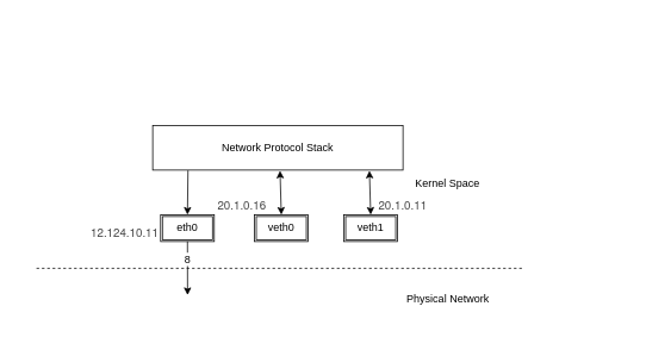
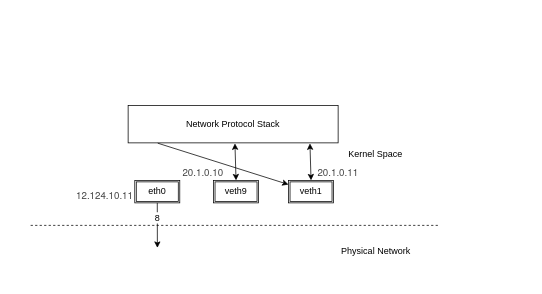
  <mxCell id="0" />
  <mxCell id="1" parent="0" />
  <mxCell id="2" value="Network Protocol Stack" style="rounded=0;whiteSpace=wrap;html=1;" vertex="1" parent="1"><mxGeometry x="170" y="140" width="280" height="50" as="geometry" /></mxCell>
  <mxCell id="3" value="eth0" style="shape=ext;double=1;rounded=0;whiteSpace=wrap;html=1;" vertex="1" parent="1"><mxGeometry x="178.88" y="240" width="60" height="30" as="geometry" /></mxCell>
- <mxCell id="4" value="veth0" style="shape=ext;double=1;rounded=0;whiteSpace=wrap;html=1;" vertex="1" parent="1"><mxGeometry x="283.88" y="240" width="60" height="30" as="geometry" /></mxCell>
+ <mxCell id="4" value="veth9" style="shape=ext;double=1;rounded=0;whiteSpace=wrap;html=1;" vertex="1" parent="1"><mxGeometry x="283.88" y="240" width="60" height="30" as="geometry" /></mxCell>
  <mxCell id="5" value="Kernel Space" style="text;html=1;strokeColor=none;fillColor=none;align=center;verticalAlign=middle;whiteSpace=wrap;rounded=0;" vertex="1" parent="1"><mxGeometry x="460" y="190" width="80" height="30" as="geometry" /></mxCell>
  <mxCell id="6" value="" style="endArrow=classic;html=1;entryX=0.5;entryY=0;entryDx=0;entryDy=0;exitX=0.788;exitY=1.014;exitDx=0;exitDy=0;exitPerimeter=0;startArrow=classic;startFill=1;" edge="1" parent="1" target="4"><mxGeometry width="50" height="50" relative="1" as="geometry"><mxPoint x="312.423" y="190.7" as="sourcePoint" /><mxPoint x="243.88" y="190" as="targetPoint" /></mxGeometry></mxCell>
- <mxCell id="7" value="" style="endArrow=classic;html=1;entryX=0.5;entryY=0;entryDx=0;entryDy=0;exitX=0.141;exitY=1.008;exitDx=0;exitDy=0;exitPerimeter=0;" edge="1" parent="1" source="2" target="3"><mxGeometry width="50" height="50" relative="1" as="geometry"><mxPoint x="314.2" y="340.84" as="sourcePoint" /><mxPoint x="313.88" y="370" as="targetPoint" /></mxGeometry></mxCell>
+ <mxCell id="7" value="" style="endArrow=classic;html=1;exitX=0.141;exitY=1.008;exitDx=0;exitDy=0;exitPerimeter=0;" edge="1" parent="1" source="2" target="15"><mxGeometry width="50" height="50" relative="1" as="geometry"><mxPoint x="314.2" y="340.84" as="sourcePoint" /><mxPoint x="313.88" y="370" as="targetPoint" /></mxGeometry></mxCell>
  <mxCell id="8" value="&lt;span style=&quot;color: rgb(68 , 68 , 68) ; font-family: &amp;#34;helvetica neue&amp;#34; , &amp;#34;roboto&amp;#34; , &amp;#34;arial&amp;#34; , sans-serif ; font-size: 13px ; background-color: rgb(255 , 255 , 255)&quot;&gt;12.124.10.11&lt;/span&gt;" style="text;html=1;strokeColor=none;fillColor=none;align=center;verticalAlign=middle;whiteSpace=wrap;rounded=0;" vertex="1" parent="1"><mxGeometry x="118.88" y="250" width="40" height="20" as="geometry" /></mxCell>
  <mxCell id="9" value="" style="endArrow=none;dashed=1;html=1;" edge="1" parent="1"><mxGeometry width="50" height="50" relative="1" as="geometry"><mxPoint x="40" y="300" as="sourcePoint" /><mxPoint x="583.88" y="300" as="targetPoint" /></mxGeometry></mxCell>
  <mxCell id="10" value="Physical Network" style="text;html=1;strokeColor=none;fillColor=none;align=center;verticalAlign=middle;whiteSpace=wrap;rounded=0;" vertex="1" parent="1"><mxGeometry x="452.5" y="320" width="95" height="30" as="geometry" /></mxCell>
  <mxCell id="11" value="" style="endArrow=classic;html=1;exitX=0.5;exitY=1;exitDx=0;exitDy=0;" edge="1" parent="1" source="3"><mxGeometry width="50" height="50" relative="1" as="geometry"><mxPoint x="23.88" y="420" as="sourcePoint" /><mxPoint x="209" y="330" as="targetPoint" /></mxGeometry></mxCell>
  <mxCell id="12" value="8" style="text;html=1;align=center;verticalAlign=middle;resizable=0;points=[];labelBackgroundColor=#ffffff;" vertex="1" connectable="0" parent="11"><mxGeometry x="0.563" y="-1" relative="1" as="geometry"><mxPoint x="1" y="-27.06" as="offset" /></mxGeometry></mxCell>
  <mxCell id="13" value="" style="endArrow=none;dashed=1;html=1;strokeColor=none;" edge="1" parent="1"><mxGeometry width="50" height="50" relative="1" as="geometry"><mxPoint x="20" y="220" as="sourcePoint" /><mxPoint x="700" y="220" as="targetPoint" /></mxGeometry></mxCell>
  <mxCell id="14" value="" style="endArrow=none;dashed=1;html=1;strokeColor=none;" edge="1" parent="1"><mxGeometry width="50" height="50" relative="1" as="geometry"><mxPoint x="360" y="20" as="sourcePoint" /><mxPoint x="360" y="370" as="targetPoint" /></mxGeometry></mxCell>
  <mxCell id="15" value="veth1" style="shape=ext;double=1;rounded=0;whiteSpace=wrap;html=1;" vertex="1" parent="1"><mxGeometry x="383.88" y="240" width="60" height="30" as="geometry" /></mxCell>
  <mxCell id="16" value="" style="endArrow=classic;html=1;entryX=0.5;entryY=0;entryDx=0;entryDy=0;exitX=0.788;exitY=1.014;exitDx=0;exitDy=0;exitPerimeter=0;startArrow=classic;startFill=1;" edge="1" parent="1" target="15"><mxGeometry width="50" height="50" relative="1" as="geometry"><mxPoint x="412.423" y="190.7" as="sourcePoint" /><mxPoint x="343.88" y="190" as="targetPoint" /></mxGeometry></mxCell>
- <mxCell id="17" value="&lt;span style=&quot;color: rgb(68 , 68 , 68) ; font-family: &amp;#34;helvetica neue&amp;#34; , &amp;#34;roboto&amp;#34; , &amp;#34;arial&amp;#34; , sans-serif ; font-size: 13px ; background-color: rgb(255 , 255 , 255)&quot;&gt;20.1.0.16&lt;/span&gt;" style="text;html=1;strokeColor=none;fillColor=none;align=center;verticalAlign=middle;whiteSpace=wrap;rounded=0;" vertex="1" parent="1"><mxGeometry x="250" y="220" width="40" height="20" as="geometry" /></mxCell>
+ <mxCell id="17" value="&lt;span style=&quot;color: rgb(68 , 68 , 68) ; font-family: &amp;#34;helvetica neue&amp;#34; , &amp;#34;roboto&amp;#34; , &amp;#34;arial&amp;#34; , sans-serif ; font-size: 13px ; background-color: rgb(255 , 255 , 255)&quot;&gt;20.1.0.10&lt;/span&gt;" style="text;html=1;strokeColor=none;fillColor=none;align=center;verticalAlign=middle;whiteSpace=wrap;rounded=0;" vertex="1" parent="1"><mxGeometry x="250" y="220" width="40" height="20" as="geometry" /></mxCell>
  <mxCell id="18" value="&lt;span style=&quot;color: rgb(68 , 68 , 68) ; font-family: &amp;#34;helvetica neue&amp;#34; , &amp;#34;roboto&amp;#34; , &amp;#34;arial&amp;#34; , sans-serif ; font-size: 13px ; background-color: rgb(255 , 255 , 255)&quot;&gt;20.1.0.11&lt;/span&gt;" style="text;html=1;strokeColor=none;fillColor=none;align=center;verticalAlign=middle;whiteSpace=wrap;rounded=0;" vertex="1" parent="1"><mxGeometry x="430" y="220" width="40" height="20" as="geometry" /></mxCell>
